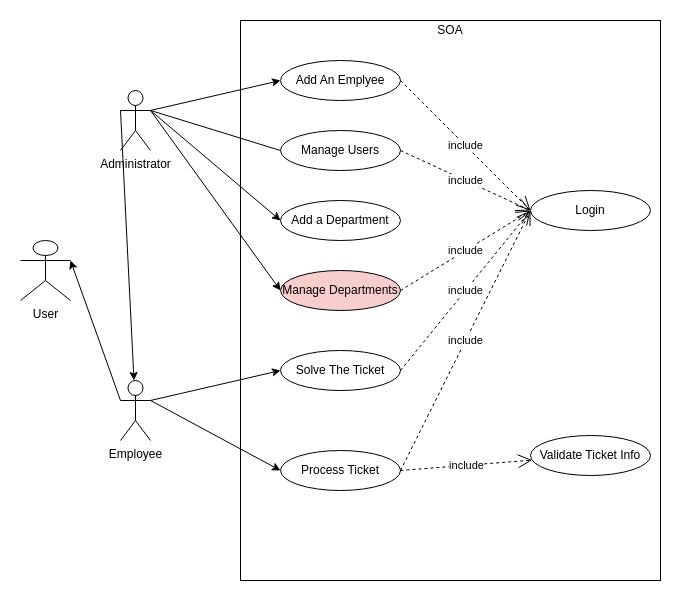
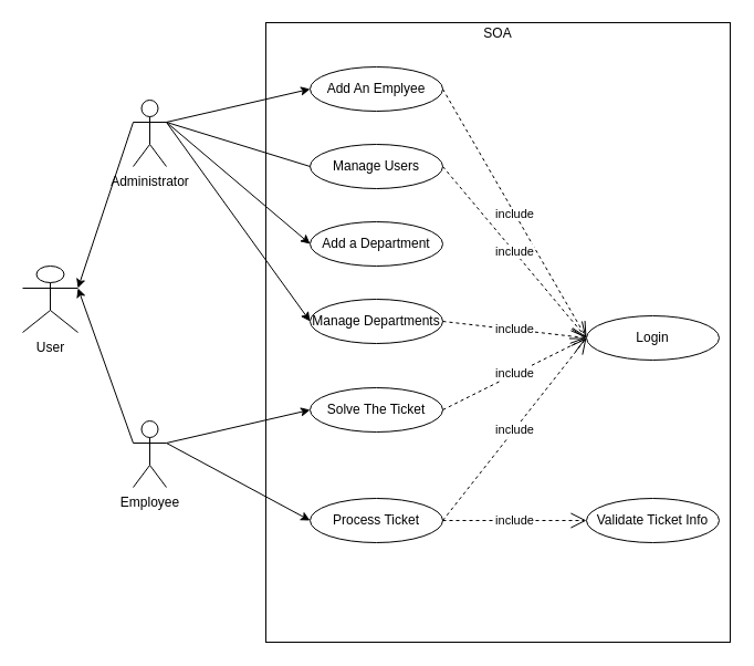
  <mxCell id="0" />
  <mxCell id="1" parent="0" />
  <mxCell id="2" value="Employee" style="shape=umlActor;verticalLabelPosition=bottom;labelBackgroundColor=#ffffff;verticalAlign=top;html=1;outlineConnect=0;" vertex="1" parent="1"><mxGeometry x="120" y="380" width="30" height="60" as="geometry" /></mxCell>
  <mxCell id="3" value="" style="rounded=0;whiteSpace=wrap;html=1;" vertex="1" parent="1"><mxGeometry x="240" y="20" width="420" height="560" as="geometry" /></mxCell>
  <mxCell id="4" value="SOA" style="text;html=1;strokeColor=none;fillColor=none;align=center;verticalAlign=middle;whiteSpace=wrap;rounded=0;" vertex="1" parent="1"><mxGeometry x="430" y="20" width="40" height="20" as="geometry" /></mxCell>
  <mxCell id="5" style="edgeStyle=orthogonalEdgeStyle;rounded=0;orthogonalLoop=1;jettySize=auto;html=1;exitX=0.5;exitY=1;exitDx=0;exitDy=0;" edge="1" parent="1" source="4" target="4"><mxGeometry relative="1" as="geometry" /></mxCell>
- <mxCell id="6" value="Login" style="ellipse;whiteSpace=wrap;html=1;" vertex="1" parent="1"><mxGeometry x="530" y="190" width="120" height="40" as="geometry" /></mxCell>
+ <mxCell id="6" value="Login" style="ellipse;whiteSpace=wrap;html=1;" vertex="1" parent="1"><mxGeometry x="530" y="285" width="120" height="40" as="geometry" /></mxCell>
  <mxCell id="7" value="Add An Emplyee" style="ellipse;whiteSpace=wrap;html=1;" vertex="1" parent="1"><mxGeometry x="280" y="60" width="120" height="40" as="geometry" /></mxCell>
  <mxCell id="8" value="Manage Users" style="ellipse;whiteSpace=wrap;html=1;" vertex="1" parent="1"><mxGeometry x="280" y="130" width="120" height="40" as="geometry" /></mxCell>
  <mxCell id="9" value="Administrator" style="shape=umlActor;verticalLabelPosition=bottom;labelBackgroundColor=#ffffff;verticalAlign=top;html=1;outlineConnect=0;" vertex="1" parent="1"><mxGeometry x="120" y="90" width="30" height="60" as="geometry" /></mxCell>
  <mxCell id="10" value="" style="endArrow=none;html=1;entryX=0;entryY=0.5;entryDx=0;entryDy=0;exitX=1;exitY=0.333;exitDx=0;exitDy=0;exitPerimeter=0;" edge="1" parent="1" source="9" target="8"><mxGeometry width="50" height="50" relative="1" as="geometry"><mxPoint x="280" y="330" as="sourcePoint" /><mxPoint x="330" y="280" as="targetPoint" /></mxGeometry></mxCell>
  <mxCell id="11" value="" style="endArrow=classic;html=1;entryX=0;entryY=0.5;entryDx=0;entryDy=0;exitX=1;exitY=0.333;exitDx=0;exitDy=0;exitPerimeter=0;" edge="1" parent="1" source="9" target="7"><mxGeometry width="50" height="50" relative="1" as="geometry"><mxPoint x="80" y="420" as="sourcePoint" /><mxPoint x="254" y="500" as="targetPoint" /></mxGeometry></mxCell>
  <mxCell id="12" value="Add a Department" style="ellipse;whiteSpace=wrap;html=1;" vertex="1" parent="1"><mxGeometry x="280" y="200" width="120" height="40" as="geometry" /></mxCell>
  <mxCell id="13" value="" style="endArrow=classic;html=1;entryX=0;entryY=0.5;entryDx=0;entryDy=0;exitX=1;exitY=0.333;exitDx=0;exitDy=0;exitPerimeter=0;" edge="1" parent="1" source="9" target="12"><mxGeometry width="50" height="50" relative="1" as="geometry"><mxPoint x="70" y="170" as="sourcePoint" /><mxPoint x="260" y="290" as="targetPoint" /></mxGeometry></mxCell>
- <mxCell id="14" value="Manage Departments" style="ellipse;whiteSpace=wrap;html=1;fillColor=#f8cecc;" vertex="1" parent="1"><mxGeometry x="280" y="270" width="120" height="40" as="geometry" /></mxCell>
+ <mxCell id="14" value="Manage Departments" style="ellipse;whiteSpace=wrap;html=1;" vertex="1" parent="1"><mxGeometry x="280" y="270" width="120" height="40" as="geometry" /></mxCell>
  <mxCell id="15" value="" style="endArrow=classic;html=1;entryX=0;entryY=0.5;entryDx=0;entryDy=0;exitX=1;exitY=0.333;exitDx=0;exitDy=0;exitPerimeter=0;" edge="1" parent="1" source="9" target="14"><mxGeometry width="50" height="50" relative="1" as="geometry"><mxPoint x="70" y="170" as="sourcePoint" /><mxPoint x="260" y="380" as="targetPoint" /></mxGeometry></mxCell>
  <mxCell id="16" value="Process Ticket" style="ellipse;whiteSpace=wrap;html=1;" vertex="1" parent="1"><mxGeometry x="280" y="450" width="120" height="40" as="geometry" /></mxCell>
  <mxCell id="17" value="" style="endArrow=classic;html=1;entryX=0;entryY=0.5;entryDx=0;entryDy=0;exitX=1;exitY=0.333;exitDx=0;exitDy=0;exitPerimeter=0;" edge="1" parent="1" source="2" target="16"><mxGeometry width="50" height="50" relative="1" as="geometry"><mxPoint x="-690" y="90" as="sourcePoint" /><mxPoint x="-506" y="360" as="targetPoint" /></mxGeometry></mxCell>
  <mxCell id="18" value="Solve The Ticket" style="ellipse;whiteSpace=wrap;html=1;" vertex="1" parent="1"><mxGeometry x="280" y="350" width="120" height="40" as="geometry" /></mxCell>
  <mxCell id="19" value="" style="endArrow=classic;html=1;entryX=0;entryY=0.5;entryDx=0;entryDy=0;exitX=1;exitY=0.333;exitDx=0;exitDy=0;exitPerimeter=0;" edge="1" parent="1" source="2" target="18"><mxGeometry width="50" height="50" relative="1" as="geometry"><mxPoint x="-670" y="430" as="sourcePoint" /><mxPoint x="-506" y="430" as="targetPoint" /></mxGeometry></mxCell>
- <mxCell id="20" value="Validate Ticket Info" style="ellipse;whiteSpace=wrap;html=1;" vertex="1" parent="1"><mxGeometry x="530" y="435" width="120" height="40" as="geometry" /></mxCell>
+ <mxCell id="20" value="Validate Ticket Info" style="ellipse;whiteSpace=wrap;html=1;" vertex="1" parent="1"><mxGeometry x="530" y="450" width="120" height="40" as="geometry" /></mxCell>
  <mxCell id="21" value="include" style="endArrow=open;endSize=12;dashed=1;html=1;exitX=1;exitY=0.5;exitDx=0;exitDy=0;" edge="1" parent="1" source="16" target="20"><mxGeometry width="160" relative="1" as="geometry"><mxPoint x="-220" y="360" as="sourcePoint" /><mxPoint x="-290" y="470" as="targetPoint" /></mxGeometry></mxCell>
  <mxCell id="22" value="User" style="shape=umlActor;verticalLabelPosition=bottom;labelBackgroundColor=#ffffff;verticalAlign=top;html=1;outlineConnect=0;" vertex="1" parent="1"><mxGeometry x="20" y="240" width="50" height="60" as="geometry" /></mxCell>
  <mxCell id="23" value="include" style="endArrow=open;endSize=12;dashed=1;html=1;exitX=1;exitY=0.5;exitDx=0;exitDy=0;entryX=0;entryY=0.5;entryDx=0;entryDy=0;" edge="1" parent="1" source="7" target="6"><mxGeometry width="160" relative="1" as="geometry"><mxPoint x="510" y="310" as="sourcePoint" /><mxPoint x="440" y="420" as="targetPoint" /></mxGeometry></mxCell>
  <mxCell id="24" value="include" style="endArrow=open;endSize=12;dashed=1;html=1;exitX=1;exitY=0.5;exitDx=0;exitDy=0;entryX=0;entryY=0.5;entryDx=0;entryDy=0;" edge="1" parent="1" source="8" target="6"><mxGeometry width="160" relative="1" as="geometry"><mxPoint x="583" y="310" as="sourcePoint" /><mxPoint x="513" y="420" as="targetPoint" /></mxGeometry></mxCell>
  <mxCell id="25" value="include" style="endArrow=open;endSize=12;dashed=1;html=1;exitX=1;exitY=0.5;exitDx=0;exitDy=0;entryX=0;entryY=0.5;entryDx=0;entryDy=0;" edge="1" parent="1" source="14" target="6"><mxGeometry width="160" relative="1" as="geometry"><mxPoint x="590" y="325" as="sourcePoint" /><mxPoint x="510" y="110" as="targetPoint" /></mxGeometry></mxCell>
  <mxCell id="26" value="include" style="endArrow=open;endSize=12;dashed=1;html=1;exitX=1;exitY=0.5;exitDx=0;exitDy=0;entryX=0;entryY=0.5;entryDx=0;entryDy=0;" edge="1" parent="1" source="16" target="6"><mxGeometry width="160" relative="1" as="geometry"><mxPoint x="660" y="340" as="sourcePoint" /><mxPoint x="590" y="450" as="targetPoint" /></mxGeometry></mxCell>
  <mxCell id="27" value="include" style="endArrow=open;endSize=12;dashed=1;html=1;exitX=1;exitY=0.5;exitDx=0;exitDy=0;entryX=0;entryY=0.5;entryDx=0;entryDy=0;" edge="1" parent="1" source="18" target="6"><mxGeometry width="160" relative="1" as="geometry"><mxPoint x="670" y="350" as="sourcePoint" /><mxPoint x="600" y="460" as="targetPoint" /></mxGeometry></mxCell>
- <mxCell id="28" value="" style="endArrow=classic;html=1;exitX=0;exitY=0.333;exitDx=0;exitDy=0;exitPerimeter=0;" edge="1" parent="1" source="9" target="2"><mxGeometry width="50" height="50" relative="1" as="geometry"><mxPoint x="80" y="440" as="sourcePoint" /><mxPoint x="290" y="380" as="targetPoint" /></mxGeometry></mxCell>
+ <mxCell id="28" value="" style="endArrow=classic;html=1;entryX=1;entryY=0.333;entryDx=0;entryDy=0;exitX=0;exitY=0.333;exitDx=0;exitDy=0;exitPerimeter=0;entryPerimeter=0;" edge="1" parent="1" source="9" target="22"><mxGeometry width="50" height="50" relative="1" as="geometry"><mxPoint x="80" y="440" as="sourcePoint" /><mxPoint x="290" y="380" as="targetPoint" /></mxGeometry></mxCell>
  <mxCell id="29" value="" style="endArrow=classic;html=1;entryX=1;entryY=0.333;entryDx=0;entryDy=0;exitX=0;exitY=0.333;exitDx=0;exitDy=0;exitPerimeter=0;entryPerimeter=0;" edge="1" parent="1" source="2" target="22"><mxGeometry width="50" height="50" relative="1" as="geometry"><mxPoint x="50" y="180" as="sourcePoint" /><mxPoint x="-20" y="330" as="targetPoint" /></mxGeometry></mxCell>
